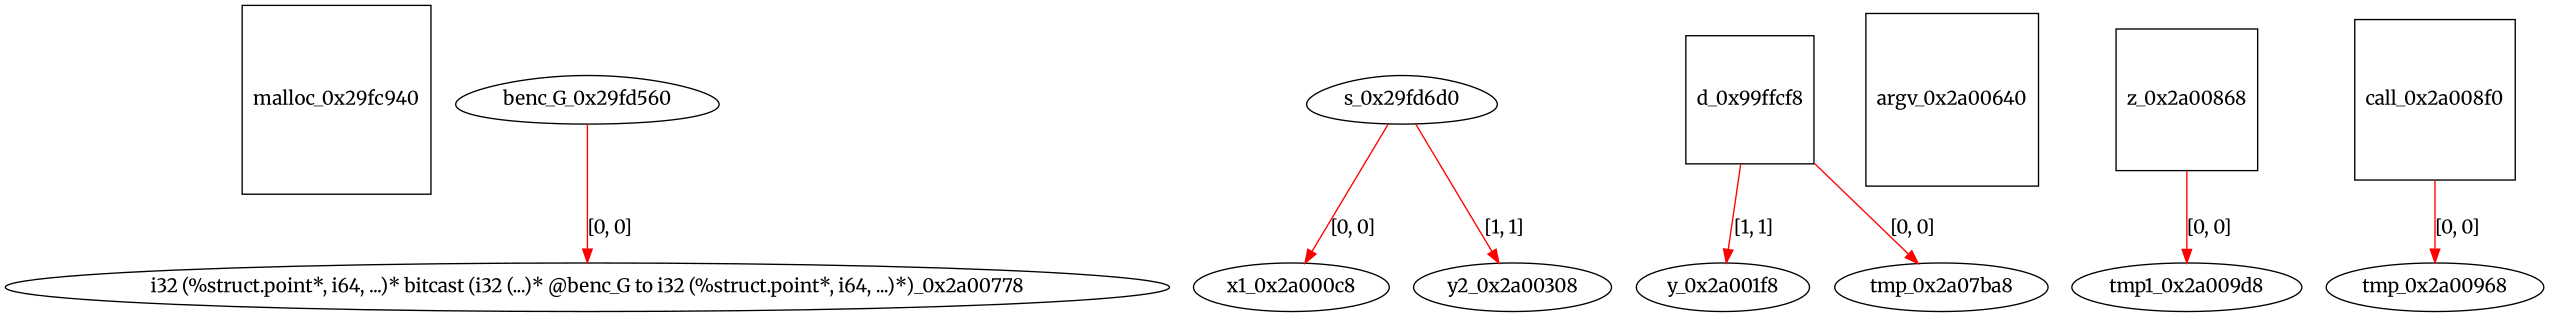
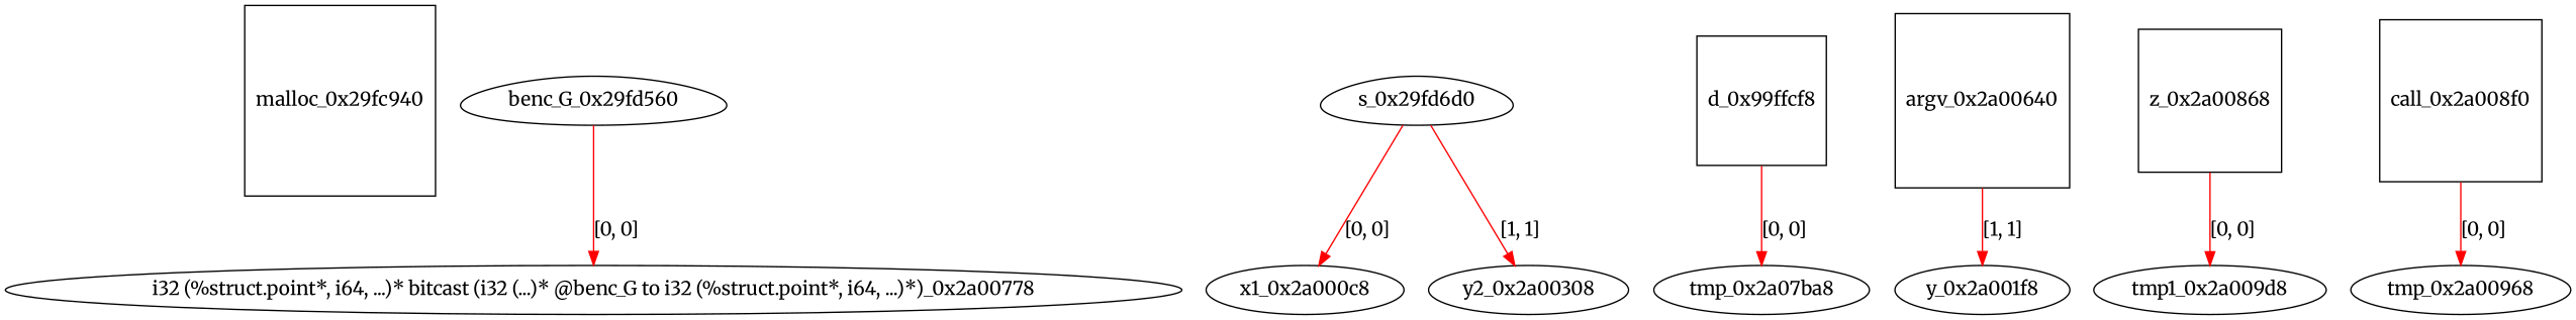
  digraph {
    fontname=Merriweather
    node [fontname=Merriweather shape=ellipse]
    edge [color=red fontname=Merriweather]
    malloc_0x29fc940 [shape=square]
    benc_G_0x29fd560 [shape=egg]
    "i32 (%struct.point*, i64, ...)* bitcast (i32 (...)* @benc_G to i32 (%struct.point*, i64, ...)*)_0x2a00778"
    s_0x29fd6d0 [shape=egg]
    x1_0x2a000c8
    y2_0x2a00308
    n7 [label=d_0x99ffcf8 shape=square]
    y_0x2a001f8
    tmp_0x2a07ba8
    argv_0x2a00640 [shape=square]
    z_0x2a00868 [shape=square]
    tmp1_0x2a009d8
    call_0x2a008f0 [shape=square]
    tmp_0x2a00968
    benc_G_0x29fd560 -> "i32 (%struct.point*, i64, ...)* bitcast (i32 (...)* @benc_G to i32 (%struct.point*, i64, ...)*)_0x2a00778" [label="[0, 0]"]
    s_0x29fd6d0 -> x1_0x2a000c8 [label="[0, 0]"]
    s_0x29fd6d0 -> y2_0x2a00308 [label="[1, 1]"]
-   n7 -> y_0x2a001f8 [label="[1, 1]"]
+   argv_0x2a00640 -> y_0x2a001f8 [label="[1, 1]"]
    n7 -> tmp_0x2a07ba8 [label="[0, 0]"]
    z_0x2a00868 -> tmp1_0x2a009d8 [label="[0, 0]"]
    call_0x2a008f0 -> tmp_0x2a00968 [label="[0, 0]"]
  }
